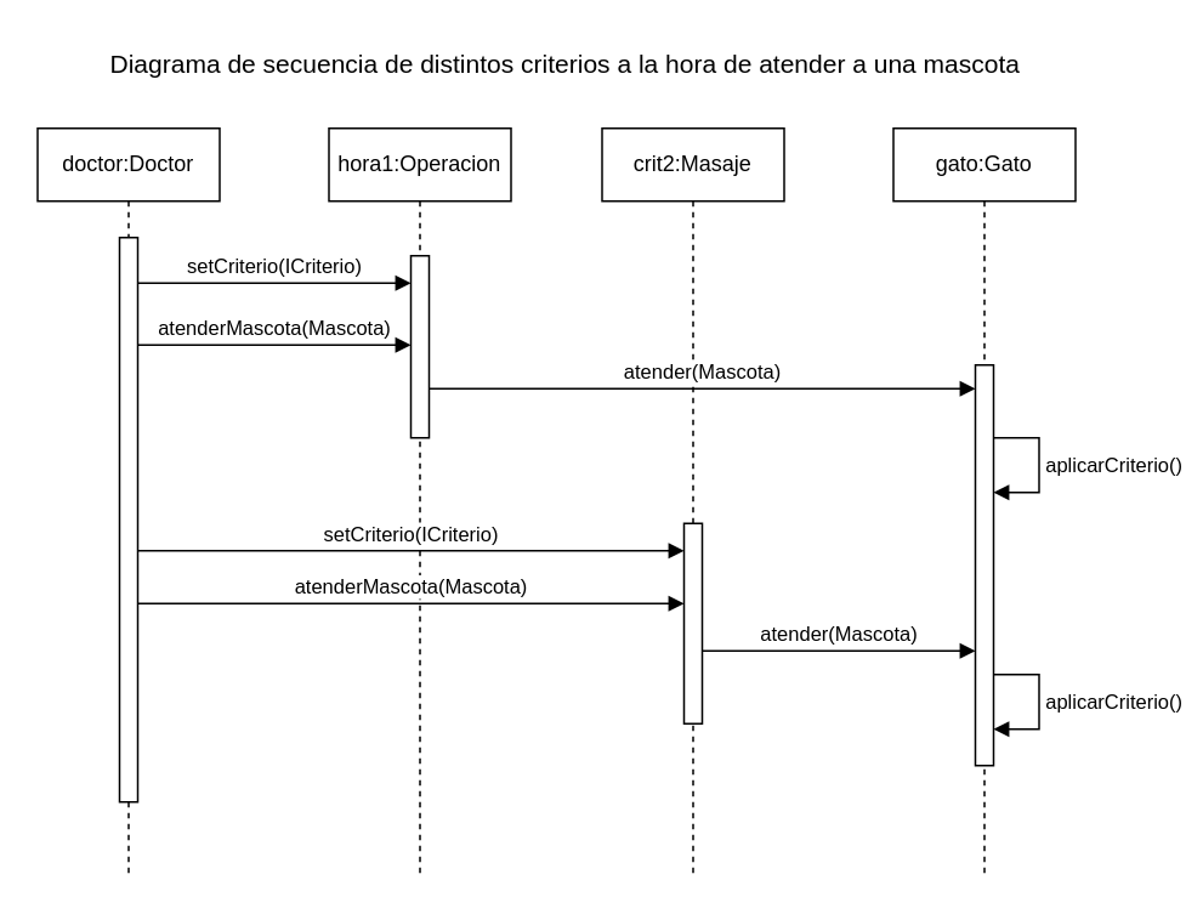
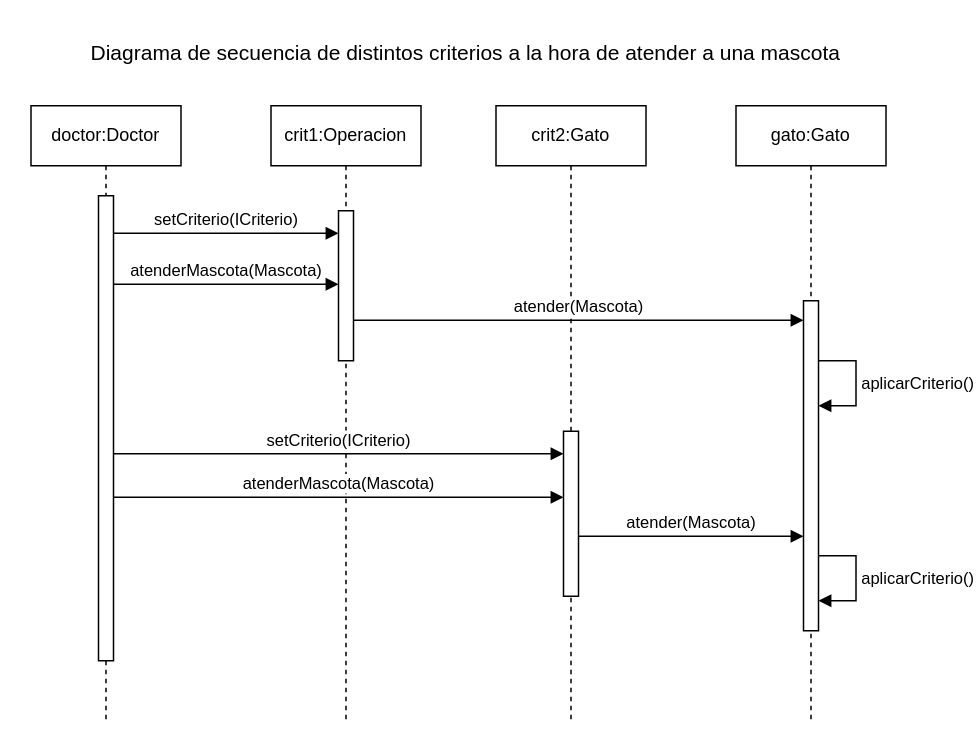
  <mxCell id="0" />
  <mxCell id="1" parent="0" />
  <mxCell id="2" value="doctor:Doctor" style="shape=umlLifeline;perimeter=lifelinePerimeter;whiteSpace=wrap;html=1;container=1;dropTarget=0;collapsible=0;recursiveResize=0;outlineConnect=0;portConstraint=eastwest;newEdgeStyle={&quot;curved&quot;:0,&quot;rounded&quot;:0};" vertex="1" parent="1"><mxGeometry x="20" y="70" width="100" height="410" as="geometry" /></mxCell>
  <mxCell id="3" value="" style="html=1;points=[[0,0,0,0,5],[0,1,0,0,-5],[1,0,0,0,5],[1,1,0,0,-5]];perimeter=orthogonalPerimeter;outlineConnect=0;targetShapes=umlLifeline;portConstraint=eastwest;newEdgeStyle={&quot;curved&quot;:0,&quot;rounded&quot;:0};" vertex="1" parent="2"><mxGeometry x="45" y="60" width="10" height="310" as="geometry" /></mxCell>
- <mxCell id="4" value="hora1:Operacion" style="shape=umlLifeline;perimeter=lifelinePerimeter;whiteSpace=wrap;html=1;container=1;dropTarget=0;collapsible=0;recursiveResize=0;outlineConnect=0;portConstraint=eastwest;newEdgeStyle={&quot;curved&quot;:0,&quot;rounded&quot;:0};" vertex="1" parent="1"><mxGeometry x="180" y="70" width="100" height="410" as="geometry" /></mxCell>
+ <mxCell id="4" value="crit1:Operacion" style="shape=umlLifeline;perimeter=lifelinePerimeter;whiteSpace=wrap;html=1;container=1;dropTarget=0;collapsible=0;recursiveResize=0;outlineConnect=0;portConstraint=eastwest;newEdgeStyle={&quot;curved&quot;:0,&quot;rounded&quot;:0};" vertex="1" parent="1"><mxGeometry x="180" y="70" width="100" height="410" as="geometry" /></mxCell>
  <mxCell id="5" value="" style="html=1;points=[[0,0,0,0,5],[0,1,0,0,-5],[1,0,0,0,5],[1,1,0,0,-5]];perimeter=orthogonalPerimeter;outlineConnect=0;targetShapes=umlLifeline;portConstraint=eastwest;newEdgeStyle={&quot;curved&quot;:0,&quot;rounded&quot;:0};" vertex="1" parent="4"><mxGeometry x="45" y="70" width="10" height="100" as="geometry" /></mxCell>
  <mxCell id="6" value="setCriterio(ICriterio)" style="html=1;verticalAlign=bottom;endArrow=block;curved=0;rounded=0;" edge="1" parent="1"><mxGeometry width="80" relative="1" as="geometry"><mxPoint x="75" y="155" as="sourcePoint" /><mxPoint x="225" y="155" as="targetPoint" /></mxGeometry></mxCell>
  <mxCell id="7" value="atenderMascota(Mascota)" style="html=1;verticalAlign=bottom;endArrow=block;curved=0;rounded=0;" edge="1" parent="1"><mxGeometry width="80" relative="1" as="geometry"><mxPoint x="75" y="189" as="sourcePoint" /><mxPoint x="225" y="189" as="targetPoint" /></mxGeometry></mxCell>
- <mxCell id="8" value="crit2:Masaje" style="shape=umlLifeline;perimeter=lifelinePerimeter;whiteSpace=wrap;html=1;container=1;dropTarget=0;collapsible=0;recursiveResize=0;outlineConnect=0;portConstraint=eastwest;newEdgeStyle={&quot;curved&quot;:0,&quot;rounded&quot;:0};" vertex="1" parent="1"><mxGeometry x="330" y="70" width="100" height="410" as="geometry" /></mxCell>
+ <mxCell id="8" value="crit2:Gato" style="shape=umlLifeline;perimeter=lifelinePerimeter;whiteSpace=wrap;html=1;container=1;dropTarget=0;collapsible=0;recursiveResize=0;outlineConnect=0;portConstraint=eastwest;newEdgeStyle={&quot;curved&quot;:0,&quot;rounded&quot;:0};" vertex="1" parent="1"><mxGeometry x="330" y="70" width="100" height="410" as="geometry" /></mxCell>
  <mxCell id="9" value="" style="html=1;points=[[0,0,0,0,5],[0,1,0,0,-5],[1,0,0,0,5],[1,1,0,0,-5]];perimeter=orthogonalPerimeter;outlineConnect=0;targetShapes=umlLifeline;portConstraint=eastwest;newEdgeStyle={&quot;curved&quot;:0,&quot;rounded&quot;:0};" vertex="1" parent="8"><mxGeometry x="45" y="217" width="10" height="110" as="geometry" /></mxCell>
  <mxCell id="10" value="setCriterio(ICriterio)" style="html=1;verticalAlign=bottom;endArrow=block;curved=0;rounded=0;" edge="1" parent="1"><mxGeometry width="80" relative="1" as="geometry"><mxPoint x="75" y="302" as="sourcePoint" /><mxPoint x="375" y="302" as="targetPoint" /></mxGeometry></mxCell>
  <mxCell id="11" value="atenderMascota(Mascota)" style="html=1;verticalAlign=bottom;endArrow=block;curved=0;rounded=0;" edge="1" parent="1"><mxGeometry width="80" relative="1" as="geometry"><mxPoint x="75" y="331" as="sourcePoint" /><mxPoint x="375" y="331" as="targetPoint" /></mxGeometry></mxCell>
  <mxCell id="12" value="gato:Gato" style="shape=umlLifeline;perimeter=lifelinePerimeter;whiteSpace=wrap;html=1;container=1;dropTarget=0;collapsible=0;recursiveResize=0;outlineConnect=0;portConstraint=eastwest;newEdgeStyle={&quot;curved&quot;:0,&quot;rounded&quot;:0};" vertex="1" parent="1"><mxGeometry x="490" y="70" width="100" height="410" as="geometry" /></mxCell>
  <mxCell id="13" value="" style="html=1;points=[[0,0,0,0,5],[0,1,0,0,-5],[1,0,0,0,5],[1,1,0,0,-5]];perimeter=orthogonalPerimeter;outlineConnect=0;targetShapes=umlLifeline;portConstraint=eastwest;newEdgeStyle={&quot;curved&quot;:0,&quot;rounded&quot;:0};" vertex="1" parent="12"><mxGeometry x="45" y="130" width="10" height="220" as="geometry" /></mxCell>
  <mxCell id="14" value="aplicarCriterio()" style="html=1;align=left;spacingLeft=2;endArrow=block;rounded=0;edgeStyle=orthogonalEdgeStyle;curved=0;rounded=0;" edge="1" target="13" parent="12" source="13"><mxGeometry relative="1" as="geometry"><mxPoint x="60" y="170" as="sourcePoint" /><Array as="points"><mxPoint x="80" y="170" /><mxPoint x="80" y="200" /></Array><mxPoint x="65" y="200" as="targetPoint" /><mxPoint as="offset" /></mxGeometry></mxCell>
  <mxCell id="15" value="atender(Mascota)" style="html=1;verticalAlign=bottom;endArrow=block;curved=0;rounded=0;" edge="1" parent="1"><mxGeometry width="80" relative="1" as="geometry"><mxPoint x="235" y="213" as="sourcePoint" /><mxPoint x="535" y="213" as="targetPoint" /></mxGeometry></mxCell>
  <mxCell id="16" value="atender(Mascota)" style="html=1;verticalAlign=bottom;endArrow=block;curved=0;rounded=0;" edge="1" parent="1"><mxGeometry width="80" relative="1" as="geometry"><mxPoint x="385" y="357" as="sourcePoint" /><mxPoint x="535" y="357" as="targetPoint" /></mxGeometry></mxCell>
  <mxCell id="17" value="aplicarCriterio()" style="html=1;align=left;spacingLeft=2;endArrow=block;rounded=0;edgeStyle=orthogonalEdgeStyle;curved=0;rounded=0;" edge="1" parent="1"><mxGeometry relative="1" as="geometry"><mxPoint x="545" y="370" as="sourcePoint" /><Array as="points"><mxPoint y="370" x="570" /><mxPoint y="400" x="570" /></Array><mxPoint x="545" y="400" as="targetPoint" /><mxPoint as="offset" /></mxGeometry></mxCell>
  <mxCell id="18" value="&lt;font style=&quot;font-size: 14px;&quot;&gt;Diagrama de secuencia de distintos criterios a la hora de atender a una mascota&lt;/font&gt;" style="text;html=1;align=center;verticalAlign=middle;whiteSpace=wrap;rounded=0;" vertex="1" parent="1"><mxGeometry x="30" y="20" width="560" height="30" as="geometry" /></mxCell>
